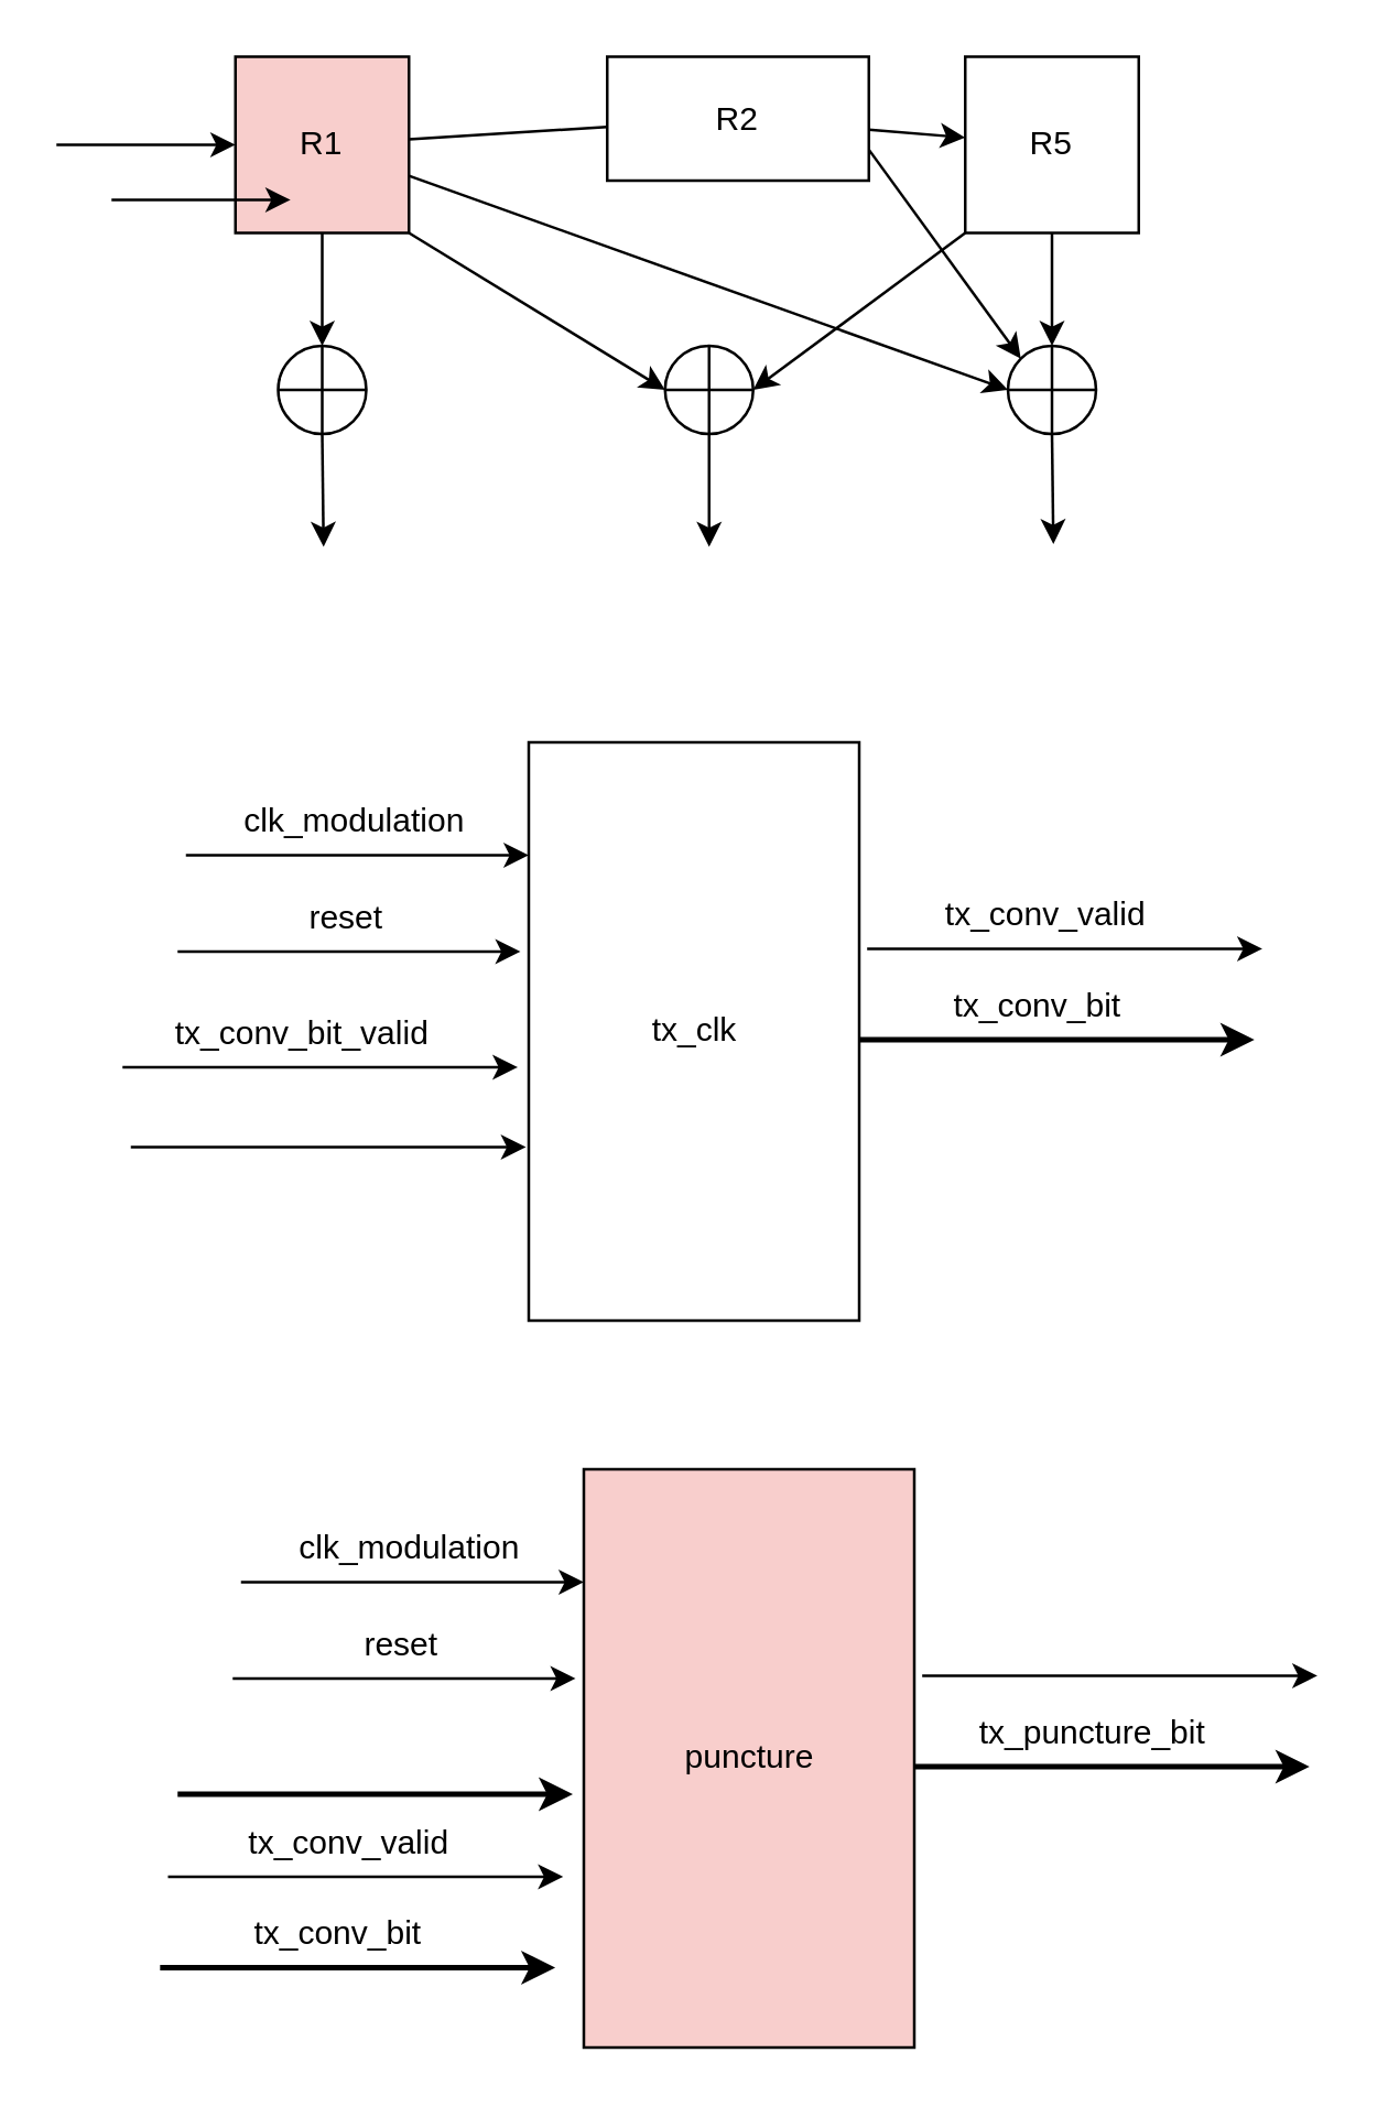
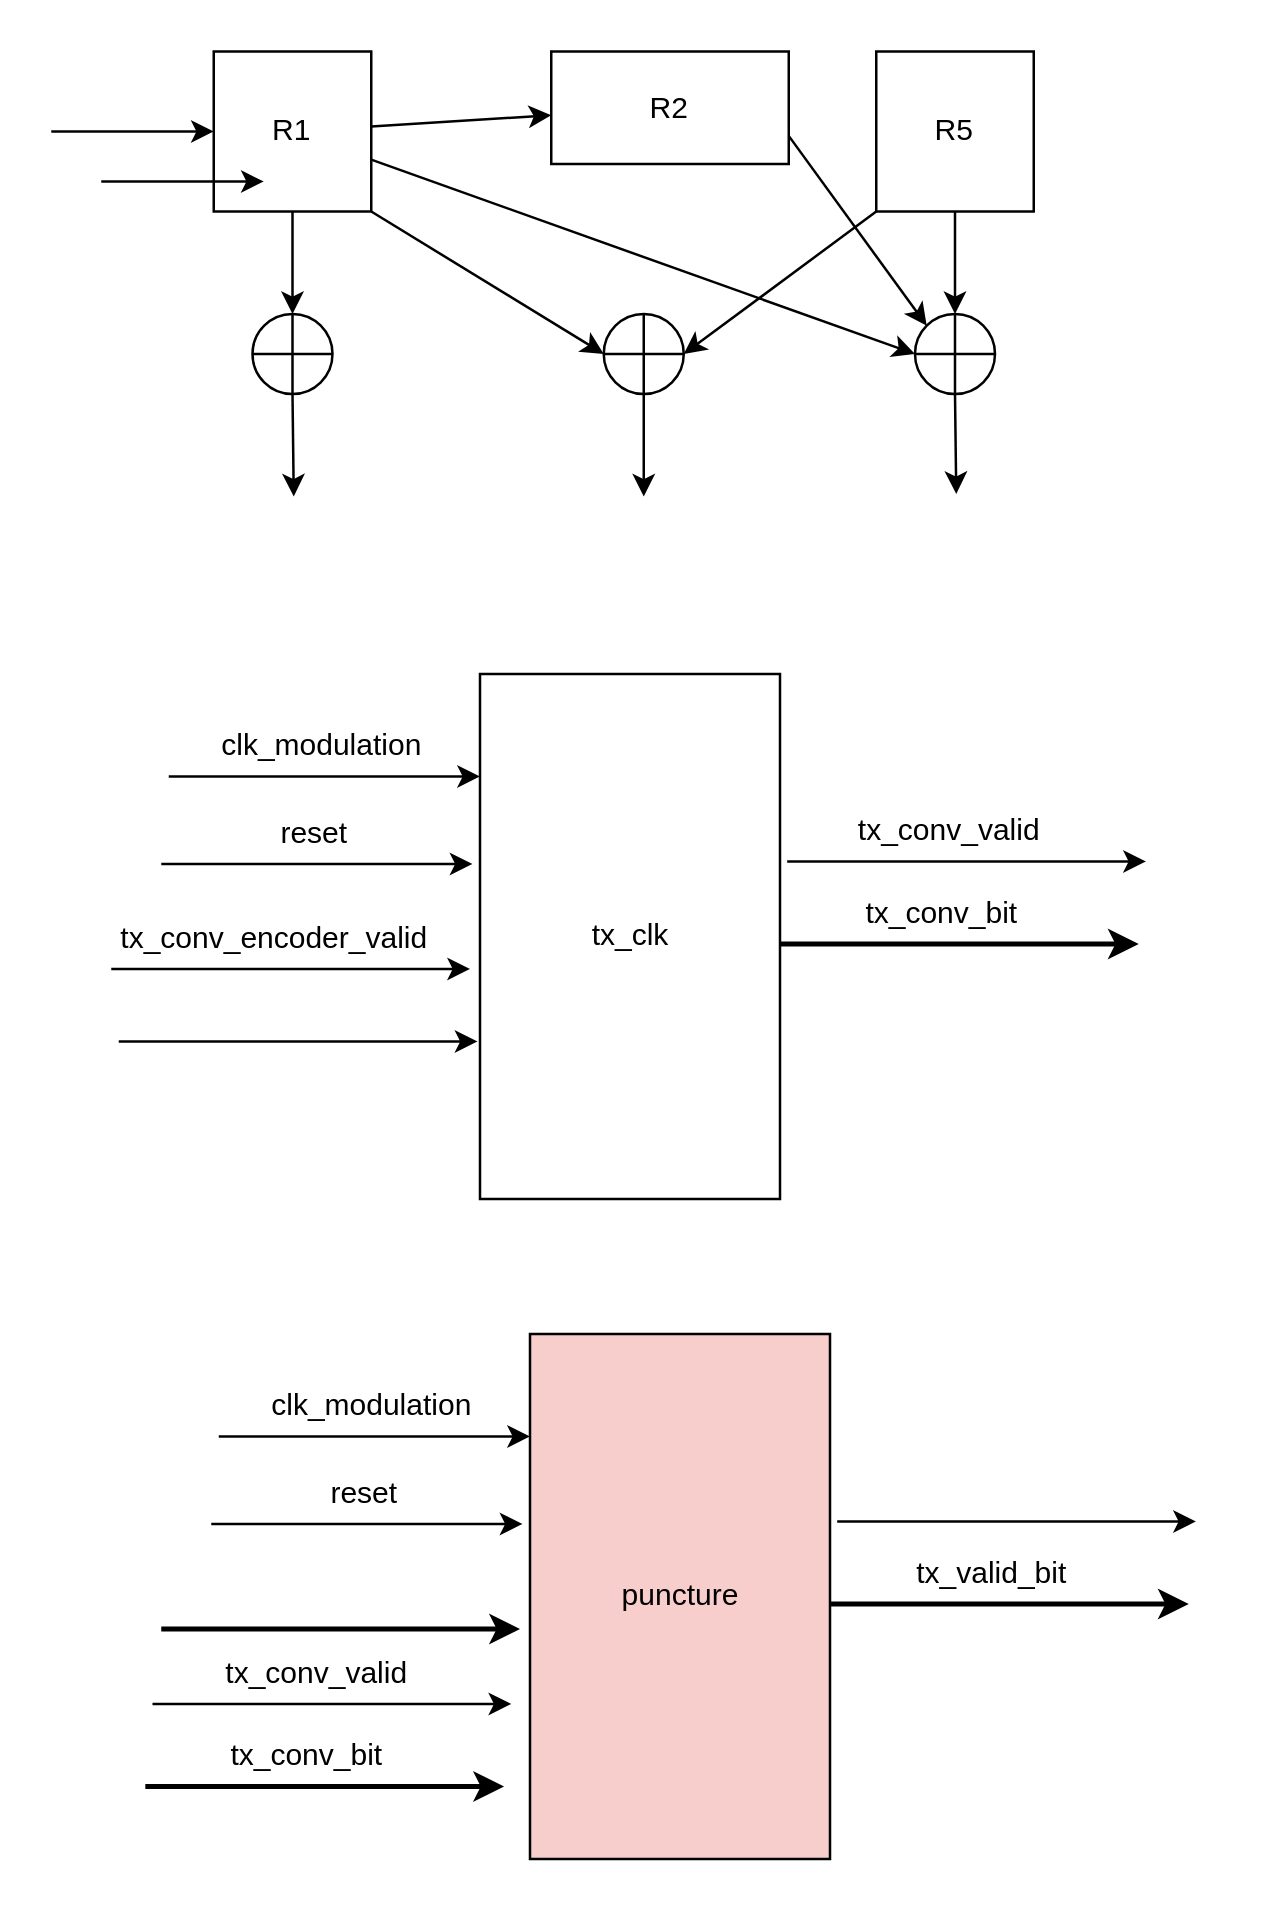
  <mxCell id="0" />
  <mxCell id="1" parent="0" />
- <mxCell id="2" value="" style="edgeStyle=none;html=1;fontColor=#000000;strokeColor=#000000;endArrow=none;" parent="1" source="7" target="10" edge="1"><mxGeometry relative="1" as="geometry" /></mxCell>
+ <mxCell id="2" value="" style="edgeStyle=none;html=1;fontColor=#000000;strokeColor=#000000;" parent="1" source="7" target="10" edge="1"><mxGeometry relative="1" as="geometry" /></mxCell>
  <mxCell id="3" value="" style="edgeStyle=none;html=1;fontColor=#000000;strokeColor=#000000;" parent="1" source="7" target="15" edge="1"><mxGeometry relative="1" as="geometry" /></mxCell>
  <mxCell id="4" style="edgeStyle=none;html=1;entryX=0;entryY=0.5;entryDx=0;entryDy=0;fontColor=#000000;strokeColor=#000000;" parent="1" source="7" target="19" edge="1"><mxGeometry relative="1" as="geometry" /></mxCell>
  <mxCell id="5" style="edgeStyle=none;html=1;exitX=1;exitY=1;exitDx=0;exitDy=0;fontColor=#000000;strokeColor=#000000;entryX=0;entryY=0.5;entryDx=0;entryDy=0;" parent="1" source="7" target="17" edge="1"><mxGeometry relative="1" as="geometry"><mxPoint x="237" y="131" as="targetPoint" /></mxGeometry></mxCell>
  <mxCell id="6" value="" style="edgeStyle=none;html=1;fontColor=#000000;strokeColor=#000000;" parent="1" target="7" edge="1"><mxGeometry relative="1" as="geometry"><mxPoint x="20" y="52" as="sourcePoint" /></mxGeometry></mxCell>
- <mxCell id="7" value="&lt;font color=&quot;#000000&quot;&gt;R1&lt;/font&gt;" style="rounded=0;whiteSpace=wrap;html=1;strokeColor=#000000;fillColor=#f8cecc;" parent="1" vertex="1"><mxGeometry x="85" y="20" width="63" height="64" as="geometry" /></mxCell>
- <mxCell id="8" value="" style="edgeStyle=none;html=1;fontColor=#000000;strokeColor=#000000;" parent="1" source="10" target="13" edge="1"><mxGeometry relative="1" as="geometry" /></mxCell>
+ <mxCell id="7" value="&lt;font color=&quot;#000000&quot;&gt;R1&lt;/font&gt;" style="rounded=0;whiteSpace=wrap;html=1;strokeColor=#000000;fillColor=#FFFFFF;" parent="1" vertex="1"><mxGeometry x="85" y="20" width="63" height="64" as="geometry" /></mxCell>
  <mxCell id="9" style="edgeStyle=none;html=1;exitX=1;exitY=0.75;exitDx=0;exitDy=0;entryX=0;entryY=0;entryDx=0;entryDy=0;fontColor=#000000;strokeColor=#000000;" parent="1" source="10" target="19" edge="1"><mxGeometry relative="1" as="geometry" /></mxCell>
  <mxCell id="10" value="&lt;font color=&quot;#000000&quot;&gt;R2&lt;/font&gt;" style="rounded=0;whiteSpace=wrap;html=1;strokeColor=#000000;fillColor=#FFFFFF;" parent="1" vertex="1"><mxGeometry x="220" y="20" width="95" height="45" as="geometry" /></mxCell>
  <mxCell id="11" value="" style="edgeStyle=none;html=1;fontColor=#000000;strokeColor=#000000;" parent="1" source="13" target="19" edge="1"><mxGeometry relative="1" as="geometry" /></mxCell>
  <mxCell id="12" style="edgeStyle=none;html=1;exitX=0;exitY=1;exitDx=0;exitDy=0;entryX=1;entryY=0.5;entryDx=0;entryDy=0;fontColor=#000000;strokeColor=#000000;" parent="1" source="13" target="17" edge="1"><mxGeometry relative="1" as="geometry" /></mxCell>
  <mxCell id="13" value="&lt;font color=&quot;#000000&quot;&gt;R5&lt;/font&gt;" style="rounded=0;whiteSpace=wrap;html=1;strokeColor=#000000;fillColor=#FFFFFF;" parent="1" vertex="1"><mxGeometry x="350" y="20" width="63" height="64" as="geometry" /></mxCell>
  <mxCell id="14" style="edgeStyle=none;html=1;exitX=0.5;exitY=1;exitDx=0;exitDy=0;fontColor=#000000;strokeColor=#000000;" parent="1" source="15" edge="1"><mxGeometry relative="1" as="geometry"><mxPoint x="117" y="198" as="targetPoint" /></mxGeometry></mxCell>
  <mxCell id="15" value="" style="shape=orEllipse;perimeter=ellipsePerimeter;whiteSpace=wrap;html=1;backgroundOutline=1;fontColor=#000000;strokeColor=#000000;fillColor=#FFFFFF;" parent="1" vertex="1"><mxGeometry x="100.5" y="125" width="32" height="32" as="geometry" /></mxCell>
  <mxCell id="16" style="edgeStyle=none;html=1;exitX=0.5;exitY=1;exitDx=0;exitDy=0;fontColor=#000000;strokeColor=#000000;" parent="1" source="17" edge="1"><mxGeometry relative="1" as="geometry"><mxPoint x="257" y="198" as="targetPoint" /></mxGeometry></mxCell>
  <mxCell id="17" value="" style="shape=orEllipse;perimeter=ellipsePerimeter;whiteSpace=wrap;html=1;backgroundOutline=1;fontColor=#000000;strokeColor=#000000;fillColor=#FFFFFF;" parent="1" vertex="1"><mxGeometry x="241" y="125" width="32" height="32" as="geometry" /></mxCell>
  <mxCell id="18" style="edgeStyle=none;html=1;exitX=0.5;exitY=1;exitDx=0;exitDy=0;fontColor=#000000;strokeColor=#000000;" parent="1" source="19" edge="1"><mxGeometry relative="1" as="geometry"><mxPoint x="382" y="197" as="targetPoint" /></mxGeometry></mxCell>
  <mxCell id="19" value="" style="shape=orEllipse;perimeter=ellipsePerimeter;whiteSpace=wrap;html=1;backgroundOutline=1;fontColor=#000000;strokeColor=#000000;fillColor=#FFFFFF;" parent="1" vertex="1"><mxGeometry x="365.5" y="125" width="32" height="32" as="geometry" /></mxCell>
  <mxCell id="20" value="tx_clk" style="rounded=0;whiteSpace=wrap;html=1;fontColor=#000000;strokeColor=#000000;fillColor=#FFFFFF;" parent="1" vertex="1"><mxGeometry x="191.5" y="269" width="120" height="210" as="geometry" /></mxCell>
  <mxCell id="21" value="" style="group" parent="1" vertex="1" connectable="0"><mxGeometry x="67" y="289" width="124.5" height="21" as="geometry" /></mxCell>
  <mxCell id="22" value="" style="edgeStyle=none;html=1;fontColor=#000000;strokeColor=#000000;" parent="21" edge="1"><mxGeometry relative="1" as="geometry"><mxPoint y="21" as="sourcePoint" /><mxPoint x="124.5" y="21.0" as="targetPoint" /></mxGeometry></mxCell>
  <mxCell id="23" value="clk_modulation" style="text;html=1;align=center;verticalAlign=middle;resizable=0;points=[];autosize=1;strokeColor=none;fillColor=none;fontColor=#000000;" parent="21" vertex="1"><mxGeometry x="12" width="98" height="18" as="geometry" /></mxCell>
  <mxCell id="24" value="" style="group" parent="1" vertex="1" connectable="0"><mxGeometry x="64" y="324" width="124.5" height="21" as="geometry" /></mxCell>
  <mxCell id="25" value="" style="edgeStyle=none;html=1;fontColor=#000000;strokeColor=#000000;" parent="24" edge="1"><mxGeometry relative="1" as="geometry"><mxPoint y="21" as="sourcePoint" /><mxPoint x="124.5" y="21.0" as="targetPoint" /></mxGeometry></mxCell>
  <mxCell id="26" value="reset" style="text;html=1;align=center;verticalAlign=middle;resizable=0;points=[];autosize=1;strokeColor=none;fillColor=none;fontColor=#000000;" parent="24" vertex="1"><mxGeometry x="42" width="38" height="18" as="geometry" /></mxCell>
  <mxCell id="27" value="" style="group" parent="1" vertex="1" connectable="0"><mxGeometry x="44" y="366" width="151" height="21" as="geometry" /></mxCell>
  <mxCell id="28" value="" style="edgeStyle=none;html=1;fontColor=#000000;strokeColor=#000000;" parent="27" edge="1"><mxGeometry relative="1" as="geometry"><mxPoint y="21" as="sourcePoint" /><mxPoint x="143.508" y="21.0" as="targetPoint" /></mxGeometry></mxCell>
- <mxCell id="29" value="tx_conv_bit_valid" style="text;html=1;align=center;verticalAlign=middle;resizable=0;points=[];autosize=1;strokeColor=none;fillColor=none;fontColor=#000000;" parent="27" vertex="1"><mxGeometry x="-5.374" width="140" height="18" as="geometry" /></mxCell>
+ <mxCell id="29" value="tx_conv_encoder_valid" style="text;html=1;align=center;verticalAlign=middle;resizable=0;points=[];autosize=1;strokeColor=none;fillColor=none;fontColor=#000000;" parent="27" vertex="1"><mxGeometry x="-5.374" width="140" height="18" as="geometry" /></mxCell>
  <mxCell id="30" value="" style="edgeStyle=none;html=1;fontColor=#000000;strokeColor=#000000;" parent="1" edge="1"><mxGeometry relative="1" as="geometry"><mxPoint x="40" y="72" as="sourcePoint" /><mxPoint x="105" y="72" as="targetPoint" /></mxGeometry></mxCell>
  <mxCell id="31" value="" style="group" parent="1" vertex="1" connectable="0"><mxGeometry x="47" y="395" width="151" height="21" as="geometry" /></mxCell>
  <mxCell id="32" value="" style="edgeStyle=none;html=1;fontColor=#000000;strokeColor=#000000;" parent="31" edge="1"><mxGeometry relative="1" as="geometry"><mxPoint y="21" as="sourcePoint" /><mxPoint x="143.508" y="21.0" as="targetPoint" /></mxGeometry></mxCell>
  <mxCell id="33" value="" style="group" parent="1" vertex="1" connectable="0"><mxGeometry x="314.37" y="323" width="151" height="21" as="geometry" /></mxCell>
  <mxCell id="34" value="" style="edgeStyle=none;html=1;fontColor=#000000;strokeColor=#000000;" parent="33" edge="1"><mxGeometry relative="1" as="geometry"><mxPoint y="21" as="sourcePoint" /><mxPoint x="143.508" y="21.0" as="targetPoint" /></mxGeometry></mxCell>
  <mxCell id="35" value="tx_conv_valid" style="text;html=1;align=center;verticalAlign=middle;resizable=0;points=[];autosize=1;strokeColor=none;fillColor=none;fontColor=#000000;" parent="33" vertex="1"><mxGeometry x="21.626" width="87" height="18" as="geometry" /></mxCell>
  <mxCell id="36" value="" style="group" parent="1" vertex="1" connectable="0"><mxGeometry x="311.5" y="356" width="151" height="21" as="geometry" /></mxCell>
  <mxCell id="37" value="" style="edgeStyle=none;html=1;fontColor=#000000;strokeColor=#000000;strokeWidth=2;" parent="36" edge="1"><mxGeometry relative="1" as="geometry"><mxPoint y="21" as="sourcePoint" /><mxPoint x="143.508" y="21.0" as="targetPoint" /></mxGeometry></mxCell>
  <mxCell id="38" value="tx_conv_bit" style="text;html=1;align=center;verticalAlign=middle;resizable=0;points=[];autosize=1;strokeColor=none;fillColor=none;fontColor=#000000;" parent="36" vertex="1"><mxGeometry x="26.626" width="76" height="18" as="geometry" /></mxCell>
  <mxCell id="39" value="puncture" style="rounded=0;whiteSpace=wrap;html=1;fontColor=#000000;strokeColor=#000000;fillColor=#f8cecc;" parent="1" vertex="1"><mxGeometry x="211.5" y="533" width="120" height="210" as="geometry" /></mxCell>
  <mxCell id="40" value="" style="group" parent="1" vertex="1" connectable="0"><mxGeometry x="87" y="553" width="124.5" height="21" as="geometry" /></mxCell>
  <mxCell id="41" value="" style="edgeStyle=none;html=1;fontColor=#000000;strokeColor=#000000;" parent="40" edge="1"><mxGeometry relative="1" as="geometry"><mxPoint y="21" as="sourcePoint" /><mxPoint x="124.5" y="21.0" as="targetPoint" /></mxGeometry></mxCell>
  <mxCell id="42" value="clk_modulation" style="text;html=1;align=center;verticalAlign=middle;resizable=0;points=[];autosize=1;strokeColor=none;fillColor=none;fontColor=#000000;" parent="40" vertex="1"><mxGeometry x="12" width="98" height="18" as="geometry" /></mxCell>
  <mxCell id="43" value="" style="group" parent="1" vertex="1" connectable="0"><mxGeometry x="84" y="588" width="124.5" height="21" as="geometry" /></mxCell>
  <mxCell id="44" value="" style="edgeStyle=none;html=1;fontColor=#000000;strokeColor=#000000;" parent="43" edge="1"><mxGeometry relative="1" as="geometry"><mxPoint y="21" as="sourcePoint" /><mxPoint x="124.5" y="21.0" as="targetPoint" /></mxGeometry></mxCell>
  <mxCell id="45" value="reset" style="text;html=1;align=center;verticalAlign=middle;resizable=0;points=[];autosize=1;strokeColor=none;fillColor=none;fontColor=#000000;" parent="43" vertex="1"><mxGeometry x="42" width="38" height="18" as="geometry" /></mxCell>
  <mxCell id="46" value="" style="group" parent="1" vertex="1" connectable="0"><mxGeometry x="64" y="630" width="151" height="21" as="geometry" /></mxCell>
  <mxCell id="47" value="" style="edgeStyle=none;html=1;fontColor=#000000;strokeColor=#000000;strokeWidth=2;" parent="46" edge="1"><mxGeometry relative="1" as="geometry"><mxPoint y="21" as="sourcePoint" /><mxPoint x="143.508" y="21.0" as="targetPoint" /></mxGeometry></mxCell>
  <mxCell id="48" value="" style="group" parent="1" vertex="1" connectable="0"><mxGeometry x="334.37" y="587" width="151" height="21" as="geometry" /></mxCell>
  <mxCell id="49" value="" style="edgeStyle=none;html=1;fontColor=#000000;strokeColor=#000000;" parent="48" edge="1"><mxGeometry relative="1" as="geometry"><mxPoint y="21" as="sourcePoint" /><mxPoint x="143.508" y="21.0" as="targetPoint" /></mxGeometry></mxCell>
  <mxCell id="50" value="" style="group" parent="1" vertex="1" connectable="0"><mxGeometry x="331.5" y="620" width="151" height="21" as="geometry" /></mxCell>
  <mxCell id="51" value="" style="edgeStyle=none;html=1;fontColor=#000000;strokeColor=#000000;strokeWidth=2;" parent="50" edge="1"><mxGeometry relative="1" as="geometry"><mxPoint y="21" as="sourcePoint" /><mxPoint x="143.508" y="21.0" as="targetPoint" /></mxGeometry></mxCell>
- <mxCell id="52" value="tx_puncture_bit" style="text;html=1;align=center;verticalAlign=middle;resizable=0;points=[];autosize=1;strokeColor=none;fillColor=none;fontColor=#000000;" parent="50" vertex="1"><mxGeometry x="14.626" width="100" height="18" as="geometry" /></mxCell>
+ <mxCell id="52" value="tx_valid_bit" style="text;html=1;align=center;verticalAlign=middle;resizable=0;points=[];autosize=1;strokeColor=none;fillColor=none;fontColor=#000000;" parent="50" vertex="1"><mxGeometry x="14.626" width="100" height="18" as="geometry" /></mxCell>
  <mxCell id="53" value="" style="group" parent="1" vertex="1" connectable="0"><mxGeometry x="60.5" y="660" width="151" height="21" as="geometry" /></mxCell>
  <mxCell id="54" value="" style="edgeStyle=none;html=1;fontColor=#000000;strokeColor=#000000;" parent="53" edge="1"><mxGeometry relative="1" as="geometry"><mxPoint y="21" as="sourcePoint" /><mxPoint x="143.508" y="21.0" as="targetPoint" /></mxGeometry></mxCell>
  <mxCell id="55" value="tx_conv_valid" style="text;html=1;align=center;verticalAlign=middle;resizable=0;points=[];autosize=1;strokeColor=none;fillColor=none;fontColor=#000000;" parent="53" vertex="1"><mxGeometry x="21.626" width="87" height="18" as="geometry" /></mxCell>
  <mxCell id="56" value="" style="group" parent="1" vertex="1" connectable="0"><mxGeometry x="57.63" y="693" width="151" height="21" as="geometry" /></mxCell>
  <mxCell id="57" value="" style="edgeStyle=none;html=1;fontColor=#000000;strokeColor=#000000;strokeWidth=2;" parent="56" edge="1"><mxGeometry relative="1" as="geometry"><mxPoint y="21" as="sourcePoint" /><mxPoint x="143.508" y="21.0" as="targetPoint" /></mxGeometry></mxCell>
  <mxCell id="58" value="tx_conv_bit" style="text;html=1;align=center;verticalAlign=middle;resizable=0;points=[];autosize=1;strokeColor=none;fillColor=none;fontColor=#000000;" parent="56" vertex="1"><mxGeometry x="26.626" width="76" height="18" as="geometry" /></mxCell>
